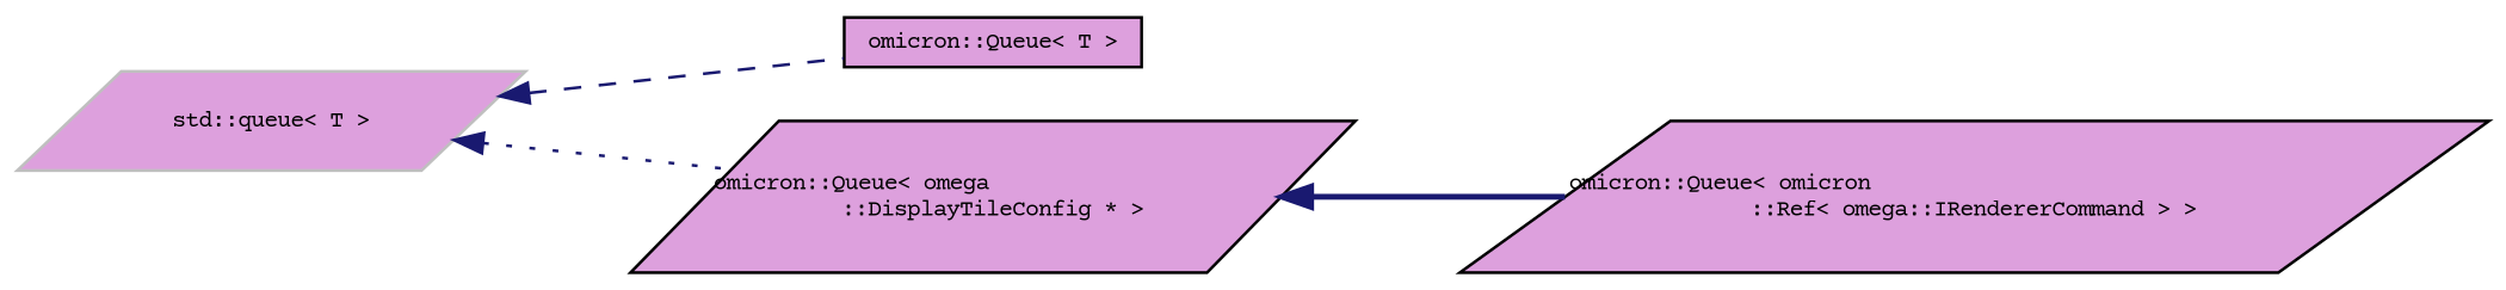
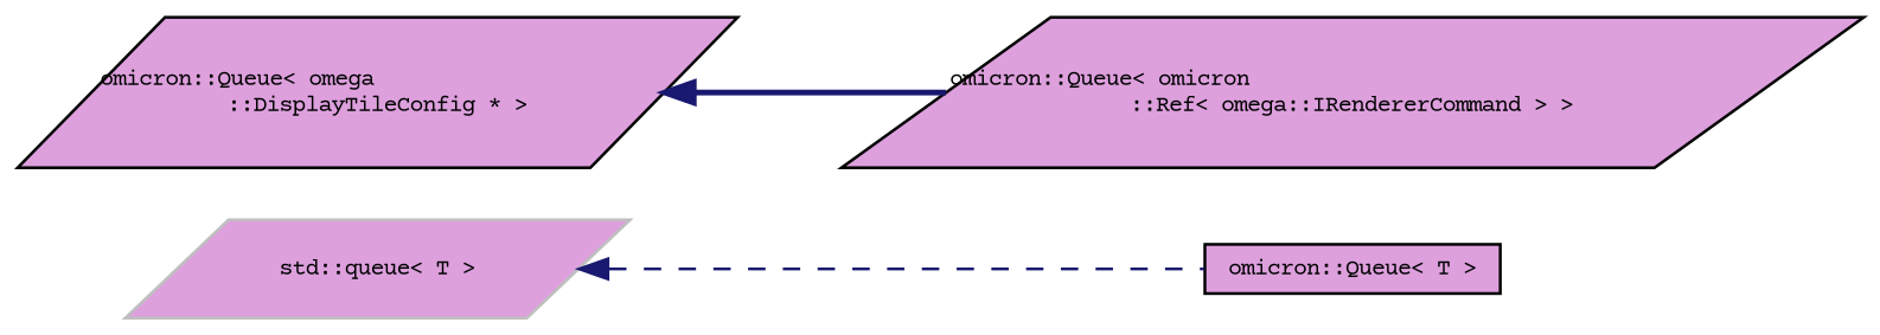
  digraph {
    fontname="Courier Prime"
    rankdir=LR
    node [color=black fillcolor=plum fontname="Courier Prime" fontsize=8 shape=parallelogram style=filled]
    edge [color=midnightblue dir=back fontname="Courier Prime" fontsize=8 labelfontname="FreeSans.ttf" labelfontsize=8]
    n1 [color=grey75 height=0.2 label="std::queue\< T \>" width=0.4]
    n2 [height=0.2 label="omicron::Queue\< T \>" shape=box width=0.4]
    n3 [height=0.2 label="omicron::Queue\< omega\l::DisplayTileConfig * \>" width=0.4]
    n4 [height=0.2 label="omicron::Queue\< omicron\l::Ref\< omega::IRendererCommand \> \>" width=0.4]
    n1 -> n2 [style=dashed]
-   n1 -> n3 [style=dotted]
    n3 -> n4 [style=bold]
  }
